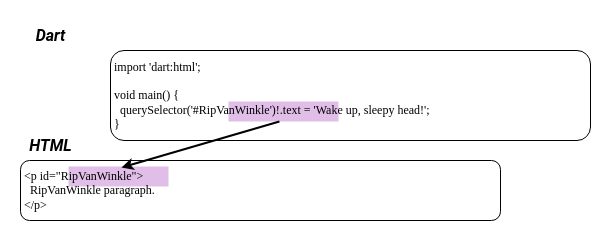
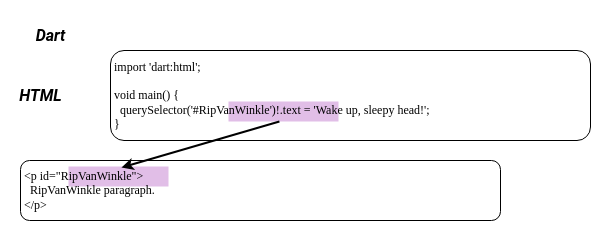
  <mxCell id="0" />
  <mxCell id="1" parent="0" />
  <mxCell id="2" value="" style="rounded=0;whiteSpace=wrap;html=1;labelBackgroundColor=none;fontFamily=Roboto Mono;fontSource=https%3A%2F%2Ffonts.googleapis.com%2Fcss%3Ffamily%3DRoboto%2BMono;fontSize=16;fontColor=#000000;strokeColor=none;fillColor=#E1BEE7;align=left;verticalAlign=middle;" vertex="1" parent="1"><mxGeometry x="68" y="166" width="100" height="20" as="geometry" /></mxCell>
  <mxCell id="3" value="" style="rounded=0;whiteSpace=wrap;html=1;labelBackgroundColor=none;fontFamily=Roboto Mono;fontSource=https%3A%2F%2Ffonts.googleapis.com%2Fcss%3Ffamily%3DRoboto%2BMono;fontSize=16;fontColor=#000000;strokeColor=none;fillColor=#E1BEE7;align=left;verticalAlign=middle;" vertex="1" parent="1"><mxGeometry x="228" y="101" width="110" height="20" as="geometry" /></mxCell>
  <mxCell id="4" value="&lt;font face=&quot;Roboto&quot; data-font-src=&quot;https://fonts.googleapis.com/css?family=Roboto&quot;&gt;&lt;i&gt;Dart&lt;/i&gt;&lt;/font&gt;" style="text;strokeColor=none;fillColor=none;html=1;fontSize=16;fontStyle=1;verticalAlign=middle;align=center;rounded=0;labelBackgroundColor=none;fontFamily=Roboto Mono;fontSource=https://fonts.googleapis.com/css?family=Roboto+Mono;fontColor=#000000;" parent="1" vertex="1"><mxGeometry x="20" y="20" width="60" height="30" as="geometry" /></mxCell>
  <mxCell id="5" value="&lt;font style=&quot;font-size: 12px&quot;&gt;import 'dart:html';&lt;br&gt;&lt;br&gt;void main() {&lt;br&gt;&amp;nbsp; querySelector('#RipVanWinkle')!.text = 'Wake up, sleepy head!';&lt;br&gt;}&lt;/font&gt;" style="rounded=1;whiteSpace=wrap;html=1;fontFamily=Roboto Mono;fontSource=https://fonts.googleapis.com/css?family=Roboto+Mono;fillColor=none;align=left;spacing=4;perimeterSpacing=0;strokeColor=default;" parent="1" vertex="1"><mxGeometry x="110" y="50" width="480" height="90" as="geometry" /></mxCell>
- <mxCell id="6" value="&lt;font face=&quot;Roboto&quot; data-font-src=&quot;https://fonts.googleapis.com/css?family=Roboto&quot;&gt;&lt;i&gt;HTML&lt;/i&gt;&lt;/font&gt;" style="text;strokeColor=none;fillColor=none;html=1;fontSize=16;fontStyle=1;verticalAlign=middle;align=center;rounded=0;labelBackgroundColor=none;fontFamily=Roboto Mono;fontSource=https://fonts.googleapis.com/css?family=Roboto+Mono;fontColor=#000000;" vertex="1" parent="1"><mxGeometry x="20" y="130" width="60" height="30" as="geometry" /></mxCell>
+ <mxCell id="6" value="&lt;font face=&quot;Roboto&quot; data-font-src=&quot;https://fonts.googleapis.com/css?family=Roboto&quot;&gt;&lt;i&gt;HTML&lt;/i&gt;&lt;/font&gt;" style="text;strokeColor=none;fillColor=none;html=1;fontSize=16;fontStyle=1;verticalAlign=middle;align=center;rounded=0;labelBackgroundColor=none;fontFamily=Roboto Mono;fontSource=https://fonts.googleapis.com/css?family=Roboto+Mono;fontColor=#000000;" vertex="1" parent="1"><mxGeometry x="10" y="80" width="60" height="30" as="geometry" /></mxCell>
  <mxCell id="7" value="&lt;div&gt;&amp;lt;p id=&quot;RipVanWinkle&quot;&amp;gt;&lt;/div&gt;&lt;div&gt;&amp;nbsp; RipVanWinkle paragraph.&lt;/div&gt;&lt;div&gt;&amp;lt;/p&amp;gt;&lt;/div&gt;" style="rounded=1;whiteSpace=wrap;html=1;fontFamily=Roboto Mono;fontSource=https://fonts.googleapis.com/css?family=Roboto+Mono;fillColor=none;align=left;spacing=4;perimeterSpacing=0;strokeColor=default;" vertex="1" parent="1"><mxGeometry x="20" y="160" width="480" height="60" as="geometry" /></mxCell>
  <mxCell id="8" value="" style="endArrow=classic;html=1;rounded=0;exitX=0.354;exitY=0.778;exitDx=0;exitDy=0;exitPerimeter=0;strokeWidth=2;entryX=0.229;entryY=0;entryDx=0;entryDy=0;entryPerimeter=0;" edge="1" parent="1"><mxGeometry width="50" height="50" relative="1" as="geometry"><mxPoint x="278.92" y="121.02" as="sourcePoint" /><mxPoint x="120.92" y="167" as="targetPoint" /></mxGeometry></mxCell>
